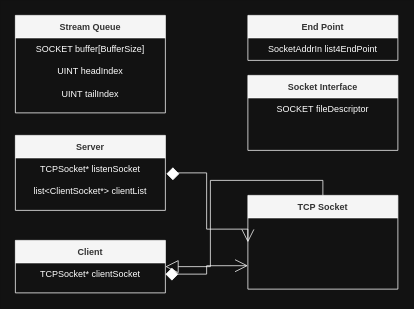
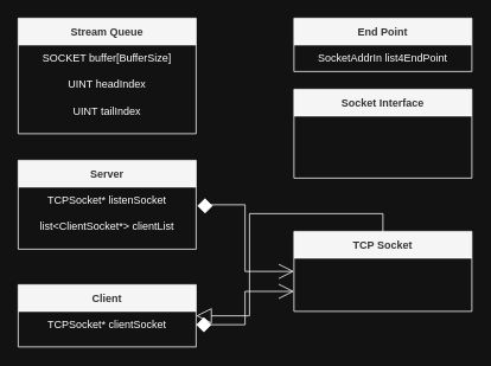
  <mxCell id="0" />
  <mxCell id="1" parent="0" />
  <mxCell id="2" value="Stream Queue" style="swimlane;startSize=30;fillColor=#f5f5f5;strokeColor=#FFFFFF;fontColor=#333333;labelBackgroundColor=none;" parent="1" vertex="1"><mxGeometry x="20" y="20" width="200" height="130" as="geometry" /></mxCell>
  <mxCell id="3" value="SOCKET buffer[BufferSize]" style="text;html=1;strokeColor=none;fillColor=none;align=center;verticalAlign=middle;whiteSpace=wrap;rounded=0;fontColor=#FFFFFF;" parent="2" vertex="1"><mxGeometry y="30" width="200" height="30" as="geometry" /></mxCell>
  <mxCell id="4" value="UINT headIndex" style="text;html=1;strokeColor=none;fillColor=none;align=center;verticalAlign=middle;whiteSpace=wrap;rounded=0;fontColor=#FFFFFF;" parent="2" vertex="1"><mxGeometry y="60" width="200" height="30" as="geometry" /></mxCell>
  <mxCell id="5" value="UINT tailIndex" style="text;html=1;strokeColor=none;fillColor=none;align=center;verticalAlign=middle;whiteSpace=wrap;rounded=0;fontColor=#FFFFFF;labelBackgroundColor=none;labelBorderColor=none;" parent="2" vertex="1"><mxGeometry y="90" width="200" height="30" as="geometry" /></mxCell>
  <mxCell id="6" style="edgeStyle=orthogonalEdgeStyle;rounded=0;orthogonalLoop=1;jettySize=auto;html=1;entryX=0;entryY=0.5;entryDx=0;entryDy=0;startArrow=diamond;startFill=1;endArrow=open;endFill=0;startSize=15;endSize=15;targetPerimeterSpacing=0;strokeWidth=1;labelBackgroundColor=#283618;strokeColor=#FFFFFF;fontColor=#FEFAE0;" parent="1" target="11" edge="1"><mxGeometry relative="1" as="geometry"><mxPoint x="230" y="240" as="sourcePoint" /><Array as="points"><mxPoint x="230" y="230" /><mxPoint x="275" y="230" /><mxPoint x="275" y="305" /></Array></mxGeometry></mxCell>
  <mxCell id="7" value="Server" style="swimlane;startSize=30;fillColor=#f5f5f5;strokeColor=#FFFFFF;fontColor=#333333;" parent="1" vertex="1"><mxGeometry x="20" y="180" width="200" height="100" as="geometry" /></mxCell>
  <mxCell id="8" value="TCPSocket* listenSocket" style="text;html=1;strokeColor=none;fillColor=none;align=center;verticalAlign=middle;whiteSpace=wrap;rounded=0;fontColor=#FFFFFF;" parent="7" vertex="1"><mxGeometry y="30" width="200" height="30" as="geometry" /></mxCell>
  <mxCell id="9" value="list&amp;lt;ClientSocket*&amp;gt; clientList" style="text;html=1;strokeColor=none;fillColor=none;align=center;verticalAlign=middle;whiteSpace=wrap;rounded=0;fontColor=#FFFFFF;" parent="7" vertex="1"><mxGeometry y="60" width="200" height="30" as="geometry" /></mxCell>
  <mxCell id="10" style="edgeStyle=orthogonalEdgeStyle;rounded=0;orthogonalLoop=1;jettySize=auto;html=1;exitX=0.5;exitY=0;exitDx=0;exitDy=0;strokeWidth=1;startArrow=none;startFill=0;endArrow=block;endFill=0;targetPerimeterSpacing=0;endSize=15;labelBackgroundColor=#283618;strokeColor=#FFFFFF;fontColor=#FEFAE0;" parent="1" source="11" target="17" edge="1"><mxGeometry relative="1" as="geometry" /></mxCell>
- <mxCell id="11" value="TCP Socket" style="swimlane;startSize=30;fillColor=#f5f5f5;strokeColor=#FFFFFF;fontColor=#333333;" parent="1" vertex="1"><mxGeometry x="330" y="260" width="200" height="125" as="geometry" /></mxCell>
+ <mxCell id="11" value="TCP Socket" style="swimlane;startSize=30;fillColor=#f5f5f5;strokeColor=#FFFFFF;fontColor=#333333;" parent="1" vertex="1"><mxGeometry x="330" y="260" width="200" height="90" as="geometry" /></mxCell>
  <mxCell id="12" value="Socket Interface" style="swimlane;startSize=30;fillColor=#f5f5f5;strokeColor=#FFFFFF;fontColor=#333333;" parent="1" vertex="1"><mxGeometry x="330" y="100" width="200" height="100" as="geometry"><mxRectangle x="600" y="30" width="130" height="30" as="alternateBounds" /></mxGeometry></mxCell>
- <mxCell id="13" value="SOCKET fileDescriptor" style="text;html=1;strokeColor=none;fillColor=none;align=center;verticalAlign=middle;whiteSpace=wrap;rounded=0;fontColor=#FFFFFF;" parent="12" vertex="1"><mxGeometry y="30" width="200" height="30" as="geometry" /></mxCell>
  <mxCell id="14" value="End Point" style="swimlane;startSize=30;fillColor=#f5f5f5;strokeColor=#FFFFFF;fontColor=#333333;" parent="1" vertex="1"><mxGeometry x="330" y="20" width="200" height="60" as="geometry"><mxRectangle x="870" y="70" width="90" height="30" as="alternateBounds" /></mxGeometry></mxCell>
  <mxCell id="15" value="SocketAddrIn list4EndPoint" style="text;html=1;strokeColor=none;fillColor=none;align=center;verticalAlign=middle;whiteSpace=wrap;rounded=0;fontColor=#FFFFFF;" parent="14" vertex="1"><mxGeometry y="30" width="200" height="30" as="geometry" /></mxCell>
  <mxCell id="16" style="edgeStyle=orthogonalEdgeStyle;rounded=0;orthogonalLoop=1;jettySize=auto;html=1;exitX=1;exitY=0.5;exitDx=0;exitDy=0;entryX=0;entryY=0.75;entryDx=0;entryDy=0;startArrow=diamond;startFill=1;endArrow=open;endFill=0;startSize=15;endSize=15;targetPerimeterSpacing=0;strokeWidth=1;labelBackgroundColor=#283618;strokeColor=#FFFFFF;fontColor=#FEFAE0;" parent="1" source="18" target="11" edge="1"><mxGeometry relative="1" as="geometry" /></mxCell>
  <mxCell id="17" value="Client" style="swimlane;startSize=30;fillColor=#f5f5f5;strokeColor=#FFFFFF;fontColor=#333333;" parent="1" vertex="1"><mxGeometry x="20" y="320" width="200" height="70" as="geometry" /></mxCell>
  <mxCell id="18" value="TCPSocket* clientSocket" style="text;html=1;strokeColor=none;fillColor=none;align=center;verticalAlign=middle;whiteSpace=wrap;rounded=0;fontColor=#FFFFFF;" parent="1" vertex="1"><mxGeometry x="20" y="350" width="200" height="30" as="geometry" /></mxCell>
